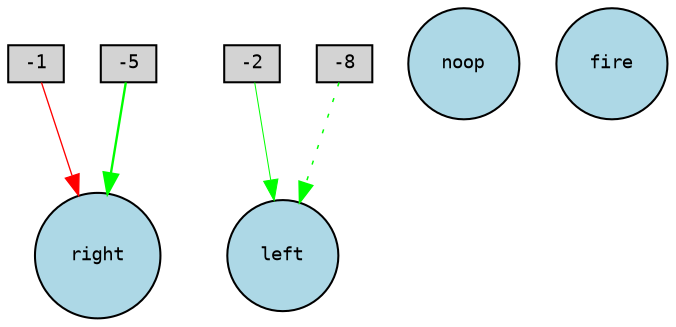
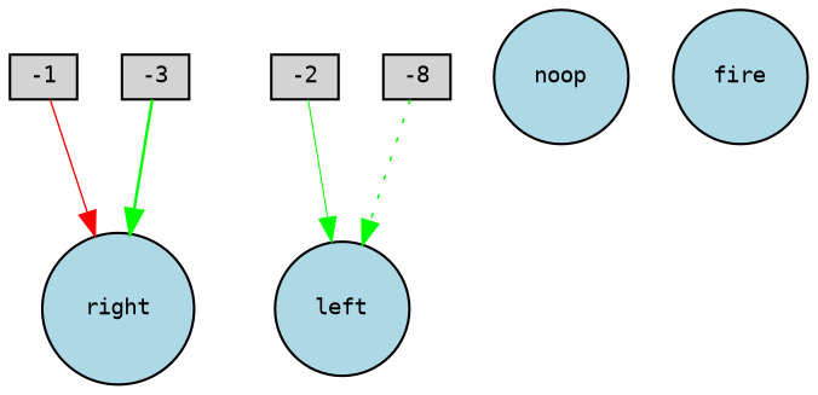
  digraph {
    fontname="DejaVu Sans Mono"
    node [fillcolor=lightgray fontname="DejaVu Sans Mono" fontsize=9 shape=box style=filled]
    edge [color=green fontname="DejaVu Sans Mono" style=solid]
    -1 [height=0.2 width=0.2]
    right [fillcolor=lightblue height=0.2 shape=circle width=0.2]
    -2 [height=0.2 width=0.2]
    left [fillcolor=lightblue height=0.2 shape=circle width=0.2]
-   -3 [height=0.2 width=0.2 label=-5]
+   -3 [height=0.2 width=0.2]
    n6 [height=0.2 label=-8 width=0.2]
    noop [fillcolor=lightblue height=0.2 shape=circle width=0.2]
    fire [fillcolor=lightblue height=0.2 shape=circle width=0.2]
    -1 -> right [color=red penwidth=0.6487339918056741]
    -2 -> left [penwidth=0.49436865606091485]
    -3 -> right [penwidth=1.1529629800174994]
    n6 -> left [penwidth=0.7204394545199798 style=dotted]
  }
